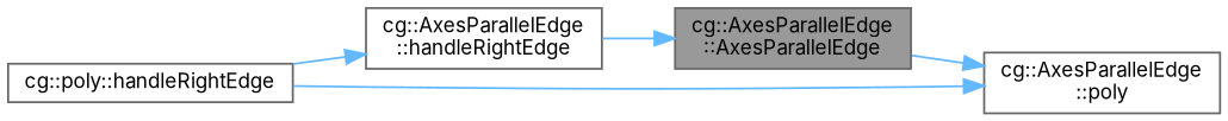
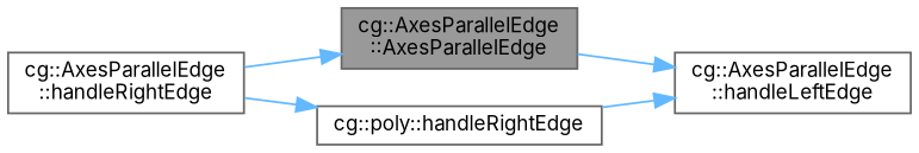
  digraph {
    fontname=Inter
    rankdir=RL
    node [color=grey40 fillcolor=white fontname=Inter fontsize=10 shape=box style=filled]
    edge [color=steelblue1 dir=back fontname=Inter fontsize=10 labelfontname=Helvetica labelfontsize=10 style=solid]
    n1 [color=gray40 fillcolor=grey60 fontcolor=black height=0.2 label="cg::AxesParallelEdge\l::AxesParallelEdge" width=0.4]
    n2 [height=0.2 label="cg::AxesParallelEdge\l::handleRightEdge" width=0.4]
-   n3 [height=0.2 label="cg::AxesParallelEdge\l::poly" width=0.4]
+   n3 [height=0.2 label="cg::AxesParallelEdge\l::handleLeftEdge" width=0.4]
    n4 [height=0.2 label="cg::poly::handleRightEdge" width=0.4]
    n1 -> n2
-   n2 -> n4
+   n4 -> n2
    n3 -> n1
    n3 -> n4
  }
